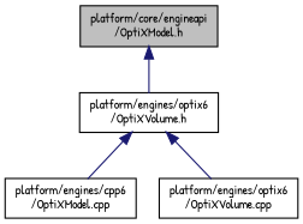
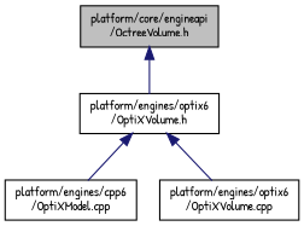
  digraph {
    fontname="Patrick Hand"
    node [color=black fillcolor=white fontname="Patrick Hand" fontsize=10 shape=record style=filled]
    edge [color=midnightblue dir=back fontname="Patrick Hand" fontsize=10 labelfontname=Helvetica labelfontsize=10 style=solid]
-   n1 [fillcolor=grey75 fontcolor=black height=0.2 label="platform/core/engineapi\l/OptiXModel.h" width=0.4]
+   n1 [fillcolor=grey75 fontcolor=black height=0.2 label="platform/core/engineapi\l/OctreeVolume.h" width=0.4]
    n2 [height=0.2 label="platform/engines/optix6\l/OptiXVolume.h" width=0.4]
    n3 [height=0.2 label="platform/engines/cpp6\l/OptiXModel.cpp" width=0.4]
    n4 [height=0.2 label="platform/engines/optix6\l/OptiXVolume.cpp" width=0.4]
    n1 -> n2
    n2 -> n3
    n2 -> n4
  }
